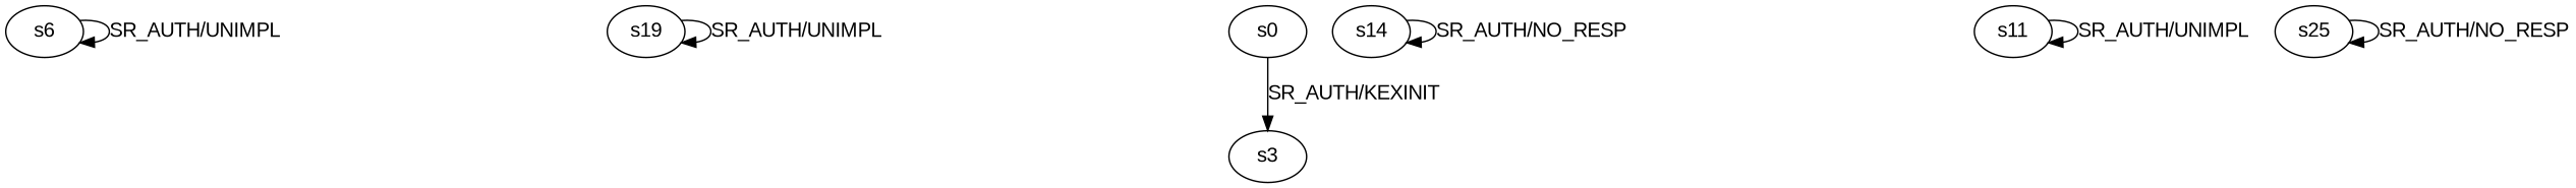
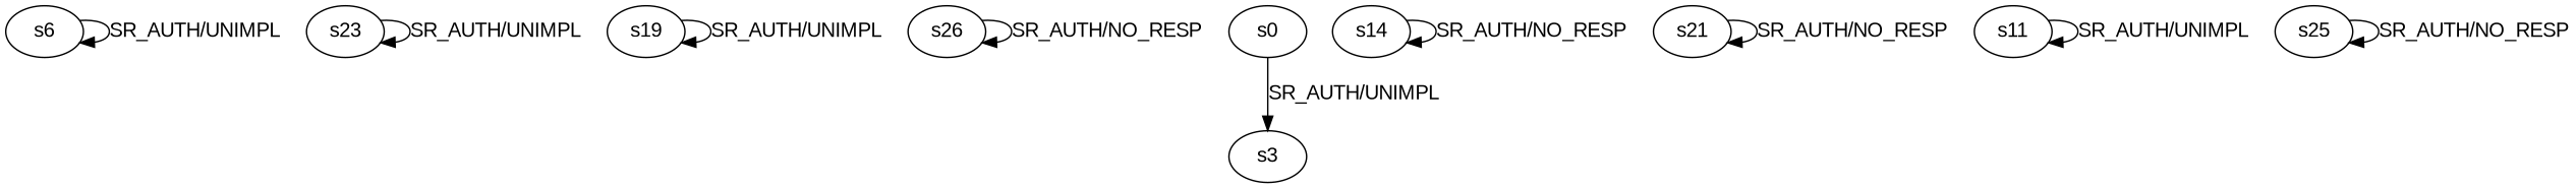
  digraph {
    fontname="Liberation Sans"
    node [fontname="Liberation Sans"]
    edge [fontname="Liberation Sans"]
    n1 [label=s6]
+   n2 [label=s23]
    n3 [label=s19]
+   n4 [label=s26]
    n5 [label=s0]
    n6 [label=s3]
    n7 [label=s14]
+   n8 [label=s21]
    n9 [label=s11]
    n10 [label=s25]
    n1 -> n1 [label="SR_AUTH/UNIMPL"]
+   n2 -> n2 [label="SR_AUTH/UNIMPL"]
    n3 -> n3 [label="SR_AUTH/UNIMPL"]
-   n5 -> n6 [label="SR_AUTH/KEXINIT"]
+   n4 -> n4 [label="SR_AUTH/NO_RESP"]
+   n5 -> n6 [label="SR_AUTH/UNIMPL"]
    n7 -> n7 [label="SR_AUTH/NO_RESP"]
+   n8 -> n8 [label="SR_AUTH/NO_RESP"]
    n9 -> n9 [label="SR_AUTH/UNIMPL"]
    n10 -> n10 [label="SR_AUTH/NO_RESP"]
  }
